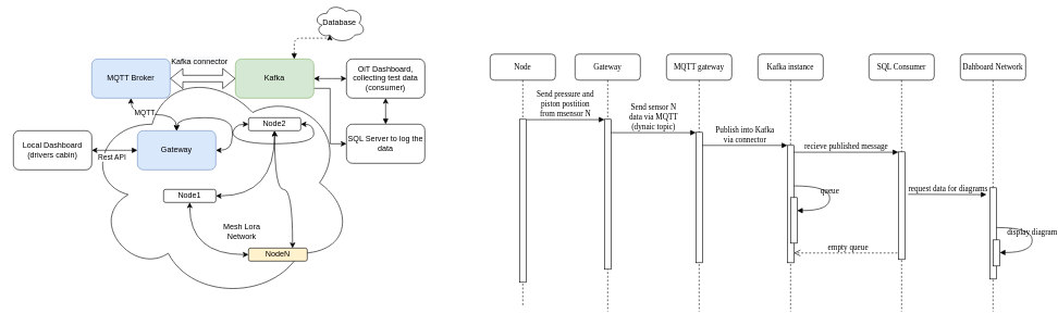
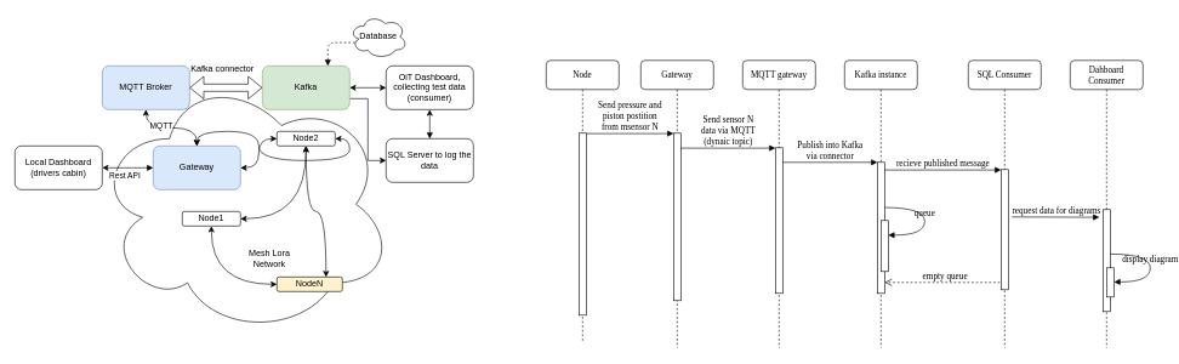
  <mxCell id="0" />
  <mxCell id="1" parent="0" />
  <mxCell id="2" value="" style="ellipse;shape=cloud;whiteSpace=wrap;html=1;" parent="1" vertex="1"><mxGeometry x="130" y="100" width="410" height="360" as="geometry" /></mxCell>
  <mxCell id="3" style="edgeStyle=orthogonalEdgeStyle;curved=1;orthogonalLoop=1;jettySize=auto;html=1;exitX=1;exitY=0.5;exitDx=0;exitDy=0;strokeColor=default;startArrow=classic;startFill=1;" parent="1" source="4" target="6" edge="1"><mxGeometry relative="1" as="geometry" /></mxCell>
  <mxCell id="4" value="Node1" style="rounded=1;whiteSpace=wrap;html=1;" parent="1" vertex="1"><mxGeometry x="250" y="290" width="80" height="20" as="geometry" /></mxCell>
  <mxCell id="5" style="edgeStyle=orthogonalEdgeStyle;curved=1;orthogonalLoop=1;jettySize=auto;html=1;exitX=1;exitY=0.5;exitDx=0;exitDy=0;entryX=0.5;entryY=0;entryDx=0;entryDy=0;startArrow=classic;startFill=1;strokeColor=default;" parent="1" source="6" target="16" edge="1"><mxGeometry relative="1" as="geometry" /></mxCell>
  <mxCell id="6" value="Node2" style="rounded=1;whiteSpace=wrap;html=1;" parent="1" vertex="1"><mxGeometry x="380" y="180" width="80" height="20" as="geometry" /></mxCell>
  <mxCell id="7" style="edgeStyle=orthogonalEdgeStyle;orthogonalLoop=1;jettySize=auto;html=1;exitX=0.75;exitY=0;exitDx=0;exitDy=0;entryX=0.5;entryY=1;entryDx=0;entryDy=0;strokeColor=default;curved=1;startArrow=classic;startFill=1;" parent="1" source="9" target="6" edge="1"><mxGeometry relative="1" as="geometry" /></mxCell>
  <mxCell id="8" style="edgeStyle=orthogonalEdgeStyle;curved=1;orthogonalLoop=1;jettySize=auto;html=1;exitX=0;exitY=0.5;exitDx=0;exitDy=0;strokeColor=default;startArrow=classic;startFill=1;" parent="1" source="9" target="4" edge="1"><mxGeometry relative="1" as="geometry" /></mxCell>
  <mxCell id="9" value="NodeN" style="rounded=1;whiteSpace=wrap;html=1;fillColor=#fff2cc;" parent="1" vertex="1"><mxGeometry x="380" y="380" width="90" height="20" as="geometry" /></mxCell>
  <mxCell id="10" value="Mesh Lora Network" style="text;html=1;strokeColor=none;fillColor=none;align=center;verticalAlign=middle;whiteSpace=wrap;rounded=0;" parent="1" vertex="1"><mxGeometry x="340" y="340" width="60" height="30" as="geometry" /></mxCell>
  <mxCell id="11" style="edgeStyle=orthogonalEdgeStyle;curved=1;orthogonalLoop=1;jettySize=auto;html=1;exitX=1;exitY=0.5;exitDx=0;exitDy=0;startArrow=classic;startFill=1;strokeColor=default;" parent="1" source="16" target="6" edge="1"><mxGeometry relative="1" as="geometry" /></mxCell>
  <mxCell id="12" style="edgeStyle=orthogonalEdgeStyle;curved=1;orthogonalLoop=1;jettySize=auto;html=1;startArrow=classic;startFill=1;strokeColor=default;" parent="1" source="16" target="21" edge="1"><mxGeometry relative="1" as="geometry" /></mxCell>
  <mxCell id="13" value="MQTT" style="edgeLabel;html=1;align=center;verticalAlign=middle;resizable=0;points=[];" parent="12" vertex="1" connectable="0"><mxGeometry x="0.369" y="-4" relative="1" as="geometry"><mxPoint x="7" as="offset" /></mxGeometry></mxCell>
  <mxCell id="14" style="edgeStyle=orthogonalEdgeStyle;curved=1;orthogonalLoop=1;jettySize=auto;html=1;exitX=0;exitY=0.5;exitDx=0;exitDy=0;entryX=1;entryY=0.5;entryDx=0;entryDy=0;startArrow=block;startFill=1;strokeColor=default;" parent="1" source="16" target="25" edge="1"><mxGeometry relative="1" as="geometry" /></mxCell>
  <mxCell id="15" value="Rest API" style="edgeLabel;html=1;align=center;verticalAlign=middle;resizable=0;points=[];" parent="14" vertex="1" connectable="0"><mxGeometry x="0.417" y="4" relative="1" as="geometry"><mxPoint x="10" y="6" as="offset" /></mxGeometry></mxCell>
  <mxCell id="16" value="Gateway" style="rounded=1;whiteSpace=wrap;html=1;fillColor=#dae8fc;strokeColor=#6c8ebf;" parent="1" vertex="1"><mxGeometry x="210" y="200" width="120" height="60" as="geometry" /></mxCell>
  <mxCell id="17" style="edgeStyle=orthogonalEdgeStyle;curved=1;orthogonalLoop=1;jettySize=auto;html=1;exitX=1;exitY=0.5;exitDx=0;exitDy=0;startArrow=classic;startFill=1;strokeColor=default;" parent="1" source="20" target="24" edge="1"><mxGeometry relative="1" as="geometry" /></mxCell>
  <mxCell id="18" style="edgeStyle=orthogonalEdgeStyle;orthogonalLoop=1;jettySize=auto;html=1;exitX=0.75;exitY=0;exitDx=0;exitDy=0;entryX=0.31;entryY=0.8;entryDx=0;entryDy=0;entryPerimeter=0;startArrow=block;startFill=1;strokeColor=default;dashed=1;rounded=1;" parent="1" source="20" target="26" edge="1"><mxGeometry relative="1" as="geometry"><Array as="points"><mxPoint x="450" y="58" /></Array></mxGeometry></mxCell>
  <mxCell id="19" style="edgeStyle=orthogonalEdgeStyle;rounded=0;orthogonalLoop=1;jettySize=auto;html=1;exitX=1;exitY=0.75;exitDx=0;exitDy=0;entryX=0;entryY=0.5;entryDx=0;entryDy=0;" edge="1" parent="1" source="20" target="50"><mxGeometry relative="1" as="geometry" /></mxCell>
  <mxCell id="20" value="Kafka" style="rounded=1;whiteSpace=wrap;html=1;fillColor=#d5e8d4;strokeColor=#82b366;" parent="1" vertex="1"><mxGeometry x="360" y="90" width="120" height="60" as="geometry" /></mxCell>
  <mxCell id="21" value="MQTT Broker" style="rounded=1;whiteSpace=wrap;html=1;fillColor=#dae8fc;strokeColor=#6c8ebf;" parent="1" vertex="1"><mxGeometry x="140" y="90" width="120" height="60" as="geometry" /></mxCell>
  <mxCell id="22" value="" style="shape=flexArrow;endArrow=classic;html=1;strokeColor=default;curved=1;exitX=1;exitY=0.5;exitDx=0;exitDy=0;startArrow=block;" parent="1" source="21" target="20" edge="1"><mxGeometry width="50" height="50" relative="1" as="geometry"><mxPoint x="510" y="280" as="sourcePoint" /><mxPoint x="670" y="230" as="targetPoint" /></mxGeometry></mxCell>
  <mxCell id="23" value="&lt;span style=&quot;color: rgb(0 , 0 , 0) ; font-family: &amp;#34;helvetica&amp;#34; ; font-size: 12px ; font-style: normal ; font-weight: 400 ; letter-spacing: normal ; text-align: center ; text-indent: 0px ; text-transform: none ; word-spacing: 0px ; background-color: rgb(248 , 249 , 250) ; display: inline ; float: none&quot;&gt;Kafka connector&lt;/span&gt;" style="text;whiteSpace=wrap;html=1;" parent="1" vertex="1"><mxGeometry x="260" width="110" height="30" as="geometry" y="80" /></mxCell>
  <mxCell id="24" value="OiT Dashboard, collecting test data&lt;br&gt;(consumer)" style="rounded=1;whiteSpace=wrap;html=1;" parent="1" vertex="1"><mxGeometry x="530" y="90" width="120" height="60" as="geometry" /></mxCell>
  <mxCell id="25" value="Local Dashboard&lt;br&gt;(drivers cabin)" style="rounded=1;whiteSpace=wrap;html=1;" parent="1" vertex="1"><mxGeometry x="20" y="200" width="120" height="60" as="geometry" /></mxCell>
- <mxCell id="26" value="Database" style="ellipse;shape=cloud;whiteSpace=wrap;html=1;" parent="1" vertex="1"><mxGeometry x="480" y="5" width="79.02" height="60" as="geometry" /></mxCell>
+ <mxCell id="26" value="Database" style="ellipse;shape=cloud;whiteSpace=wrap;html=1;" parent="1" vertex="1"><mxGeometry x="480" y="20" width="79.02" height="60" as="geometry" /></mxCell>
  <mxCell id="27" value="Gateway" style="shape=umlLifeline;perimeter=lifelinePerimeter;whiteSpace=wrap;html=1;container=1;collapsible=0;recursiveResize=0;outlineConnect=0;rounded=1;shadow=0;comic=0;labelBackgroundColor=none;strokeWidth=1;fontFamily=Verdana;fontSize=12;align=center;" vertex="1" parent="1"><mxGeometry x="880" y="82.5" width="100" height="395" as="geometry" /></mxCell>
  <mxCell id="28" value="" style="html=1;points=[];perimeter=orthogonalPerimeter;rounded=0;shadow=0;comic=0;labelBackgroundColor=none;strokeWidth=1;fontFamily=Verdana;fontSize=12;align=center;" vertex="1" parent="27"><mxGeometry x="45" y="100" width="10" height="230" as="geometry" /></mxCell>
  <mxCell id="29" value="MQTT gateway" style="shape=umlLifeline;perimeter=lifelinePerimeter;whiteSpace=wrap;html=1;container=1;collapsible=0;recursiveResize=0;outlineConnect=0;rounded=1;shadow=0;comic=0;labelBackgroundColor=none;strokeWidth=1;fontFamily=Verdana;fontSize=12;align=center;" vertex="1" parent="1"><mxGeometry x="1020" y="82.5" width="100" height="395" as="geometry" /></mxCell>
  <mxCell id="30" value="" style="html=1;points=[];perimeter=orthogonalPerimeter;rounded=0;shadow=0;comic=0;labelBackgroundColor=none;strokeWidth=1;fontFamily=Verdana;fontSize=12;align=center;" vertex="1" parent="29"><mxGeometry x="45" y="120" width="10" height="200" as="geometry" /></mxCell>
  <mxCell id="31" value="Kafka instance" style="shape=umlLifeline;perimeter=lifelinePerimeter;whiteSpace=wrap;html=1;container=1;collapsible=0;recursiveResize=0;outlineConnect=0;rounded=1;shadow=0;comic=0;labelBackgroundColor=none;strokeWidth=1;fontFamily=Verdana;fontSize=12;align=center;" vertex="1" parent="1"><mxGeometry x="1160" y="82.5" width="100" height="395" as="geometry" /></mxCell>
  <mxCell id="32" value="empty queue" style="html=1;verticalAlign=bottom;endArrow=open;dashed=1;endSize=8;labelBackgroundColor=none;fontFamily=Verdana;fontSize=12;edgeStyle=elbowEdgeStyle;elbow=vertical;" edge="1" parent="31" source="33"><mxGeometry relative="1" as="geometry"><mxPoint x="55" y="305" as="targetPoint" /><Array as="points"><mxPoint x="105" y="305" /><mxPoint x="135" y="305" /></Array><mxPoint x="135" y="305" as="sourcePoint" /></mxGeometry></mxCell>
  <mxCell id="33" value="SQL Consumer" style="shape=umlLifeline;perimeter=lifelinePerimeter;whiteSpace=wrap;html=1;container=1;collapsible=0;recursiveResize=0;outlineConnect=0;rounded=1;shadow=0;comic=0;labelBackgroundColor=none;strokeWidth=1;fontFamily=Verdana;fontSize=12;align=center;" vertex="1" parent="1"><mxGeometry x="1330" y="82.5" width="100" height="395" as="geometry" /></mxCell>
- <mxCell id="34" value="Dahboard Network" style="shape=umlLifeline;perimeter=lifelinePerimeter;whiteSpace=wrap;html=1;container=1;collapsible=0;recursiveResize=0;outlineConnect=0;rounded=1;shadow=0;comic=0;labelBackgroundColor=none;strokeWidth=1;fontFamily=Verdana;fontSize=12;align=center;" vertex="1" parent="1"><mxGeometry x="1470" y="82.5" width="100" height="395" as="geometry" /></mxCell>
+ <mxCell id="34" value="Dahboard Consumer" style="shape=umlLifeline;perimeter=lifelinePerimeter;whiteSpace=wrap;html=1;container=1;collapsible=0;recursiveResize=0;outlineConnect=0;rounded=1;shadow=0;comic=0;labelBackgroundColor=none;strokeWidth=1;fontFamily=Verdana;fontSize=12;align=center;" vertex="1" parent="1"><mxGeometry x="1470" y="82.5" width="100" height="395" as="geometry" /></mxCell>
  <mxCell id="35" value="" style="html=1;points=[];perimeter=orthogonalPerimeter;rounded=0;shadow=0;comic=0;labelBackgroundColor=none;strokeWidth=1;fontFamily=Verdana;fontSize=12;align=center;" vertex="1" parent="34"><mxGeometry x="45" y="205" width="10" height="140" as="geometry" /></mxCell>
  <mxCell id="36" value="" style="html=1;points=[];perimeter=orthogonalPerimeter;rounded=0;shadow=0;comic=0;labelBackgroundColor=none;strokeWidth=1;fontFamily=Verdana;fontSize=12;align=center;" vertex="1" parent="34"><mxGeometry x="50" y="285" width="10" height="40" as="geometry" /></mxCell>
  <mxCell id="37" value="display diagram" style="html=1;verticalAlign=bottom;endArrow=block;labelBackgroundColor=none;fontFamily=Verdana;fontSize=12;elbow=vertical;edgeStyle=orthogonalEdgeStyle;curved=1;entryX=1;entryY=0.286;entryPerimeter=0;exitX=1.038;exitY=0.345;exitPerimeter=0;" edge="1" parent="34"><mxGeometry relative="1" as="geometry"><mxPoint x="55.333" y="266" as="sourcePoint" /><mxPoint x="60.333" y="304.333" as="targetPoint" /><Array as="points"><mxPoint x="110" y="266" /><mxPoint x="110" y="304" /></Array></mxGeometry></mxCell>
  <mxCell id="38" value="Node" style="shape=umlLifeline;perimeter=lifelinePerimeter;whiteSpace=wrap;html=1;container=1;collapsible=0;recursiveResize=0;outlineConnect=0;rounded=1;shadow=0;comic=0;labelBackgroundColor=none;strokeWidth=1;fontFamily=Verdana;fontSize=12;align=center;" vertex="1" parent="1"><mxGeometry x="750" y="82.5" width="100" height="385" as="geometry" /></mxCell>
  <mxCell id="39" value="" style="html=1;points=[];perimeter=orthogonalPerimeter;rounded=0;shadow=0;comic=0;labelBackgroundColor=none;strokeWidth=1;fontFamily=Verdana;fontSize=12;align=center;" vertex="1" parent="38"><mxGeometry x="45" y="100" width="10" height="250" as="geometry" /></mxCell>
  <mxCell id="40" value="" style="html=1;points=[];perimeter=orthogonalPerimeter;rounded=0;shadow=0;comic=0;labelBackgroundColor=none;strokeWidth=1;fontFamily=Verdana;fontSize=12;align=center;" vertex="1" parent="1"><mxGeometry x="1205" y="222.5" width="10" height="180" as="geometry" /></mxCell>
  <mxCell id="41" value="Publish into Kafka&lt;br&gt;&amp;nbsp;via connector&amp;nbsp;" style="html=1;verticalAlign=bottom;endArrow=block;labelBackgroundColor=none;fontFamily=Verdana;fontSize=12;edgeStyle=elbowEdgeStyle;elbow=vertical;" edge="1" parent="1" source="30" target="40"><mxGeometry relative="1" as="geometry"><mxPoint x="1160" y="222.5" as="sourcePoint" /><Array as="points"><mxPoint x="1110" y="222.5" /></Array></mxGeometry></mxCell>
  <mxCell id="42" value="" style="html=1;points=[];perimeter=orthogonalPerimeter;rounded=0;shadow=0;comic=0;labelBackgroundColor=none;strokeWidth=1;fontFamily=Verdana;fontSize=12;align=center;" vertex="1" parent="1"><mxGeometry x="1375" y="232.5" width="10" height="165" as="geometry" /></mxCell>
  <mxCell id="43" value="recieve published message" style="html=1;verticalAlign=bottom;endArrow=block;entryX=0;entryY=0;labelBackgroundColor=none;fontFamily=Verdana;fontSize=12;edgeStyle=elbowEdgeStyle;elbow=vertical;" edge="1" parent="1" source="40" target="42"><mxGeometry relative="1" as="geometry"><mxPoint x="1300" y="232.5" as="sourcePoint" /></mxGeometry></mxCell>
  <mxCell id="44" value="Send pressure and &lt;br&gt;piston postition &lt;br&gt;from msensor N" style="html=1;verticalAlign=bottom;endArrow=block;entryX=0;entryY=0;labelBackgroundColor=none;fontFamily=Verdana;fontSize=12;edgeStyle=elbowEdgeStyle;elbow=vertical;" edge="1" parent="1" source="39" target="28"><mxGeometry relative="1" as="geometry"><mxPoint x="870" y="192.5" as="sourcePoint" /></mxGeometry></mxCell>
  <mxCell id="45" value="Send sensor N &lt;br&gt;data via MQTT&lt;br&gt;(dynaic topic)" style="html=1;verticalAlign=bottom;endArrow=block;entryX=0;entryY=0;labelBackgroundColor=none;fontFamily=Verdana;fontSize=12;edgeStyle=elbowEdgeStyle;elbow=vertical;" edge="1" parent="1" source="28" target="30"><mxGeometry relative="1" as="geometry"><mxPoint x="1020" y="202.5" as="sourcePoint" /></mxGeometry></mxCell>
  <mxCell id="46" value="" style="html=1;points=[];perimeter=orthogonalPerimeter;rounded=0;shadow=0;comic=0;labelBackgroundColor=none;strokeWidth=1;fontFamily=Verdana;fontSize=12;align=center;" vertex="1" parent="1"><mxGeometry x="1210" y="302.5" width="10" height="70" as="geometry" /></mxCell>
  <mxCell id="47" value="queue" style="html=1;verticalAlign=bottom;endArrow=block;labelBackgroundColor=none;fontFamily=Verdana;fontSize=12;elbow=vertical;edgeStyle=orthogonalEdgeStyle;curved=1;entryX=1;entryY=0.286;entryPerimeter=0;exitX=1.038;exitY=0.345;exitPerimeter=0;" edge="1" parent="1" source="40" target="46"><mxGeometry relative="1" as="geometry"><mxPoint x="1085" y="232.5" as="sourcePoint" /><mxPoint x="1215" y="232.5" as="targetPoint" /><Array as="points"><mxPoint x="1270" y="284.5" /><mxPoint x="1270" y="322.5" /></Array></mxGeometry></mxCell>
  <mxCell id="48" value="request data for diagrams" style="html=1;verticalAlign=bottom;endArrow=block;labelBackgroundColor=none;fontFamily=Verdana;fontSize=12;edgeStyle=elbowEdgeStyle;elbow=vertical;" edge="1" parent="1"><mxGeometry relative="1" as="geometry"><mxPoint x="1390" y="297.5" as="sourcePoint" /><mxPoint x="1510" y="297.5" as="targetPoint" /></mxGeometry></mxCell>
  <mxCell id="49" style="edgeStyle=orthogonalEdgeStyle;rounded=0;orthogonalLoop=1;jettySize=auto;html=1;exitX=0.5;exitY=0;exitDx=0;exitDy=0;entryX=0.5;entryY=1;entryDx=0;entryDy=0;startArrow=block;startFill=1;" edge="1" parent="1" source="50" target="24"><mxGeometry relative="1" as="geometry" /></mxCell>
  <mxCell id="50" value="SQL Server to log the data" style="rounded=1;whiteSpace=wrap;html=1;" vertex="1" parent="1"><mxGeometry x="530" y="190" width="120" height="60" as="geometry" /></mxCell>
